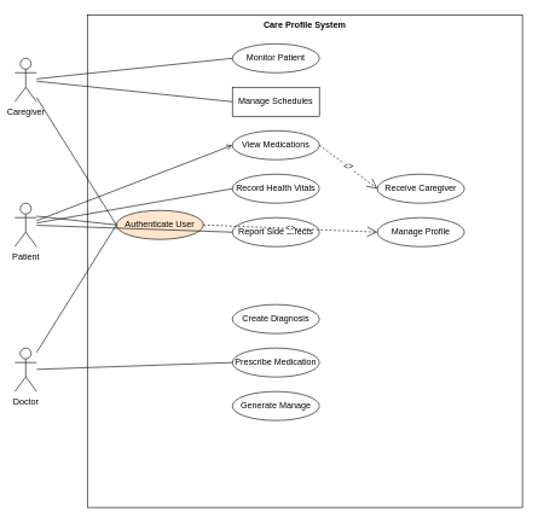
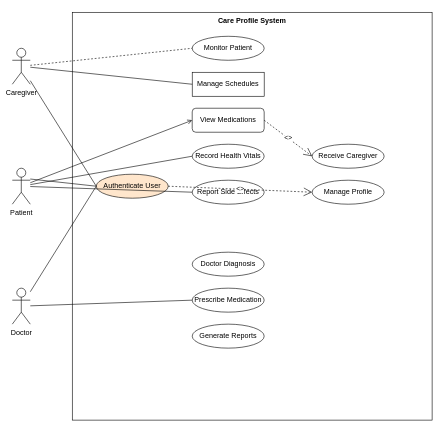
  <mxCell id="0" />
  <mxCell id="1" parent="0" />
  <mxCell id="2" value="Patient" style="shape=umlActor;verticalLabelPosition=bottom;verticalAlign=top;html=1;" vertex="1" parent="1"><mxGeometry x="20" y="280" width="30" height="60" as="geometry" /></mxCell>
  <mxCell id="3" value="Doctor" style="shape=umlActor;verticalLabelPosition=bottom;verticalAlign=top;html=1;" vertex="1" parent="1"><mxGeometry x="20" y="480" width="30" height="60" as="geometry" /></mxCell>
  <mxCell id="4" value="Caregiver" style="shape=umlActor;verticalLabelPosition=bottom;verticalAlign=top;html=1;" vertex="1" parent="1"><mxGeometry x="20" y="80" width="30" height="60" as="geometry" /></mxCell>
  <mxCell id="5" value="Care Profile System" style="shape=rect;html=1;verticalAlign=top;fontStyle=1;whiteSpace=wrap;align=center;" vertex="1" parent="1"><mxGeometry x="120" y="20" width="600" height="680" as="geometry" /></mxCell>
  <mxCell id="6" value="Authenticate User" style="ellipse;whiteSpace=wrap;html=1;fillColor=#ffe6cc;" vertex="1" parent="1"><mxGeometry x="160" y="290" width="120" height="40" as="geometry" /></mxCell>
- <mxCell id="7" value="View Medications" style="ellipse;whiteSpace=wrap;html=1;" vertex="1" parent="1"><mxGeometry x="320" y="180" width="120" height="40" as="geometry" /></mxCell>
+ <mxCell id="7" value="View Medications" style="whiteSpace=wrap;html=1;rounded=1;" vertex="1" parent="1"><mxGeometry x="320" y="180" width="120" height="40" as="geometry" /></mxCell>
  <mxCell id="8" value="Record Health Vitals" style="ellipse;whiteSpace=wrap;html=1;" vertex="1" parent="1"><mxGeometry x="320" y="240" width="120" height="40" as="geometry" /></mxCell>
  <mxCell id="9" value="Report Side Effects" style="ellipse;whiteSpace=wrap;html=1;" vertex="1" parent="1"><mxGeometry x="320" y="300" width="120" height="40" as="geometry" /></mxCell>
- <mxCell id="10" value="Create Diagnosis" style="ellipse;whiteSpace=wrap;html=1;" vertex="1" parent="1"><mxGeometry x="320" y="420" width="120" height="40" as="geometry" /></mxCell>
+ <mxCell id="10" value="Doctor Diagnosis" style="ellipse;whiteSpace=wrap;html=1;" vertex="1" parent="1"><mxGeometry x="320" y="420" width="120" height="40" as="geometry" /></mxCell>
  <mxCell id="11" value="Prescribe Medication" style="ellipse;whiteSpace=wrap;html=1;" vertex="1" parent="1"><mxGeometry x="320" y="480" width="120" height="40" as="geometry" /></mxCell>
- <mxCell id="12" value="Generate Manage" style="ellipse;whiteSpace=wrap;html=1;" vertex="1" parent="1"><mxGeometry x="320" y="540" width="120" height="40" as="geometry" /></mxCell>
+ <mxCell id="12" value="Generate Reports" style="ellipse;whiteSpace=wrap;html=1;" vertex="1" parent="1"><mxGeometry x="320" y="540" width="120" height="40" as="geometry" /></mxCell>
  <mxCell id="13" value="Monitor Patient" style="ellipse;whiteSpace=wrap;html=1;" vertex="1" parent="1"><mxGeometry x="320" y="60" width="120" height="40" as="geometry" /></mxCell>
  <mxCell id="14" value="Manage Schedules" style="whiteSpace=wrap;html=1;rounded=0;" vertex="1" parent="1"><mxGeometry x="320" y="120" width="120" height="40" as="geometry" /></mxCell>
  <mxCell id="15" value="Receive Caregiver" style="ellipse;whiteSpace=wrap;html=1;" vertex="1" parent="1"><mxGeometry x="520" y="240" width="120" height="40" as="geometry" /></mxCell>
  <mxCell id="16" value="Manage Profile" style="ellipse;whiteSpace=wrap;html=1;" vertex="1" parent="1"><mxGeometry x="520" y="300" width="120" height="40" as="geometry" /></mxCell>
  <mxCell id="17" value="" style="endArrow=none;html=1;entryX=0;entryY=0.5;exitX=1;exitY=0.3;exitDx=0;exitDy=0;exitPerimeter=0;" edge="1" parent="1" source="2" target="6"><mxGeometry width="50" height="50" relative="1" as="geometry" /></mxCell>
  <mxCell id="18" value="" style="endArrow=open;html=1;entryX=0;entryY=0.5;" edge="1" parent="1" source="2" target="7"><mxGeometry width="50" height="50" relative="1" as="geometry" /></mxCell>
  <mxCell id="19" value="" style="endArrow=none;html=1;entryX=0;entryY=0.5;" edge="1" parent="1" source="2" target="8"><mxGeometry width="50" height="50" relative="1" as="geometry" /></mxCell>
  <mxCell id="20" value="" style="endArrow=none;html=1;entryX=0;entryY=0.5;" edge="1" parent="1" source="2" target="9"><mxGeometry width="50" height="50" relative="1" as="geometry" /></mxCell>
  <mxCell id="21" value="" style="endArrow=none;html=1;entryX=0;entryY=0.5;" edge="1" parent="1" source="3" target="6"><mxGeometry width="50" height="50" relative="1" as="geometry" /></mxCell>
  <mxCell id="22" value="" style="endArrow=none;html=1;entryX=0;entryY=0.5;" edge="1" parent="1" source="3" target="11"><mxGeometry width="50" height="50" relative="1" as="geometry" /></mxCell>
  <mxCell id="23" value="" style="endArrow=none;html=1;entryX=0;entryY=0.5;" edge="1" parent="1" source="4" target="6"><mxGeometry width="50" height="50" relative="1" as="geometry" /></mxCell>
- <mxCell id="24" value="" style="endArrow=none;html=1;entryX=0;entryY=0.5;" edge="1" parent="1" source="4" target="13"><mxGeometry width="50" height="50" relative="1" as="geometry" /></mxCell>
+ <mxCell id="24" value="" style="endArrow=none;html=1;entryX=0;entryY=0.5;dashed=1;" edge="1" parent="1" source="4" target="13"><mxGeometry width="50" height="50" relative="1" as="geometry" /></mxCell>
  <mxCell id="25" value="" style="endArrow=none;html=1;entryX=0;entryY=0.5;" edge="1" parent="1" source="4" target="14"><mxGeometry width="50" height="50" relative="1" as="geometry" /></mxCell>
  <mxCell id="26" value="&lt;&lt;include&gt;&gt;" style="endArrow=open;endSize=12;dashed=1;html=1;exitX=1;exitY=0.5;entryX=0;entryY=0.5;" edge="1" parent="1" source="7" target="15"><mxGeometry width="160" relative="1" as="geometry" /></mxCell>
  <mxCell id="27" value="&lt;&lt;include&gt;&gt;" style="endArrow=open;endSize=12;dashed=1;html=1;exitX=1;exitY=0.5;entryX=0;entryY=0.5;" edge="1" parent="1" source="6" target="16"><mxGeometry width="160" relative="1" as="geometry" /></mxCell>
